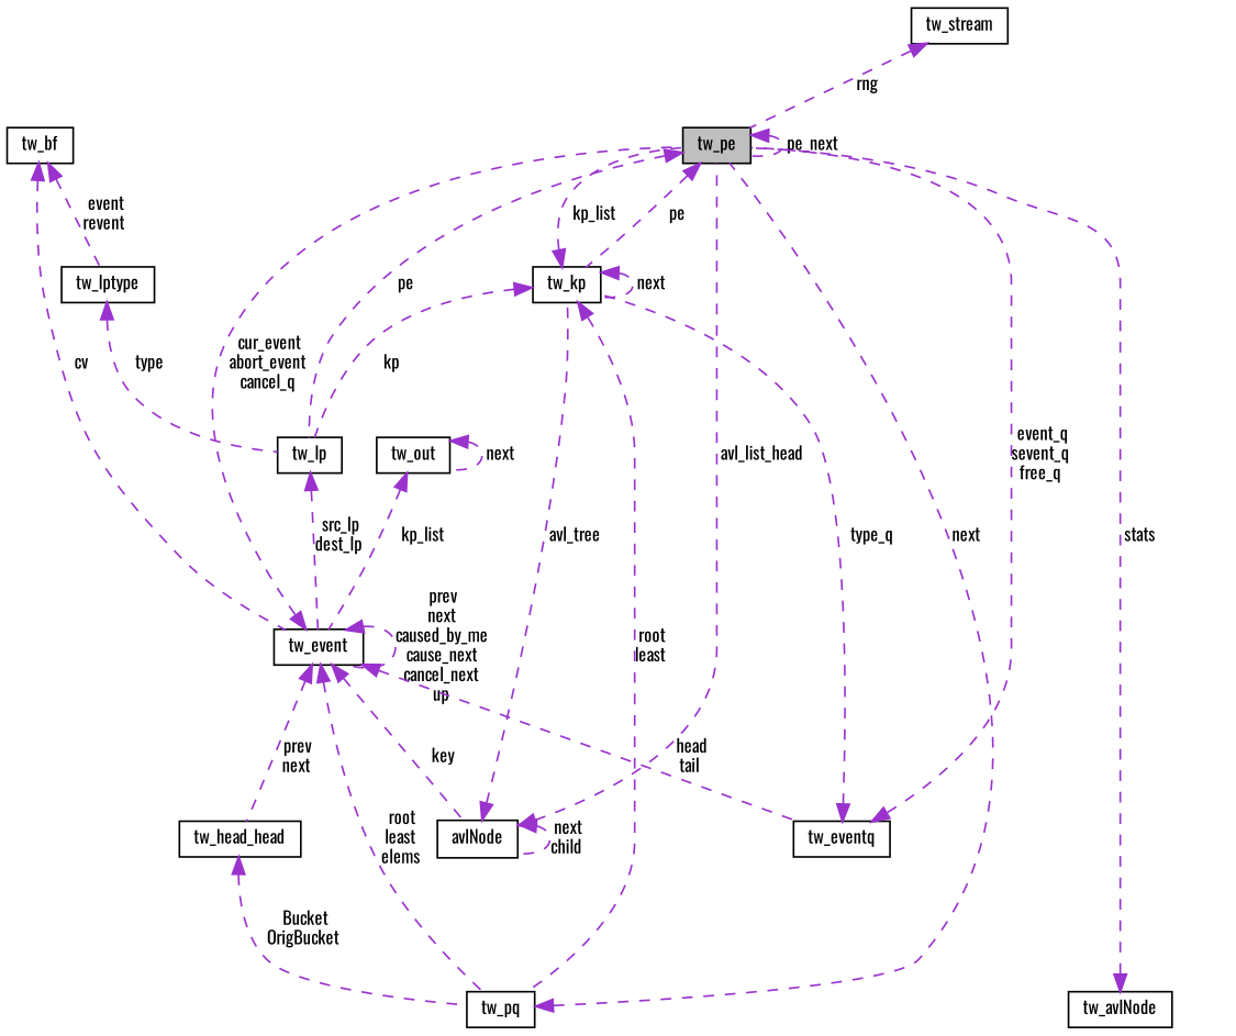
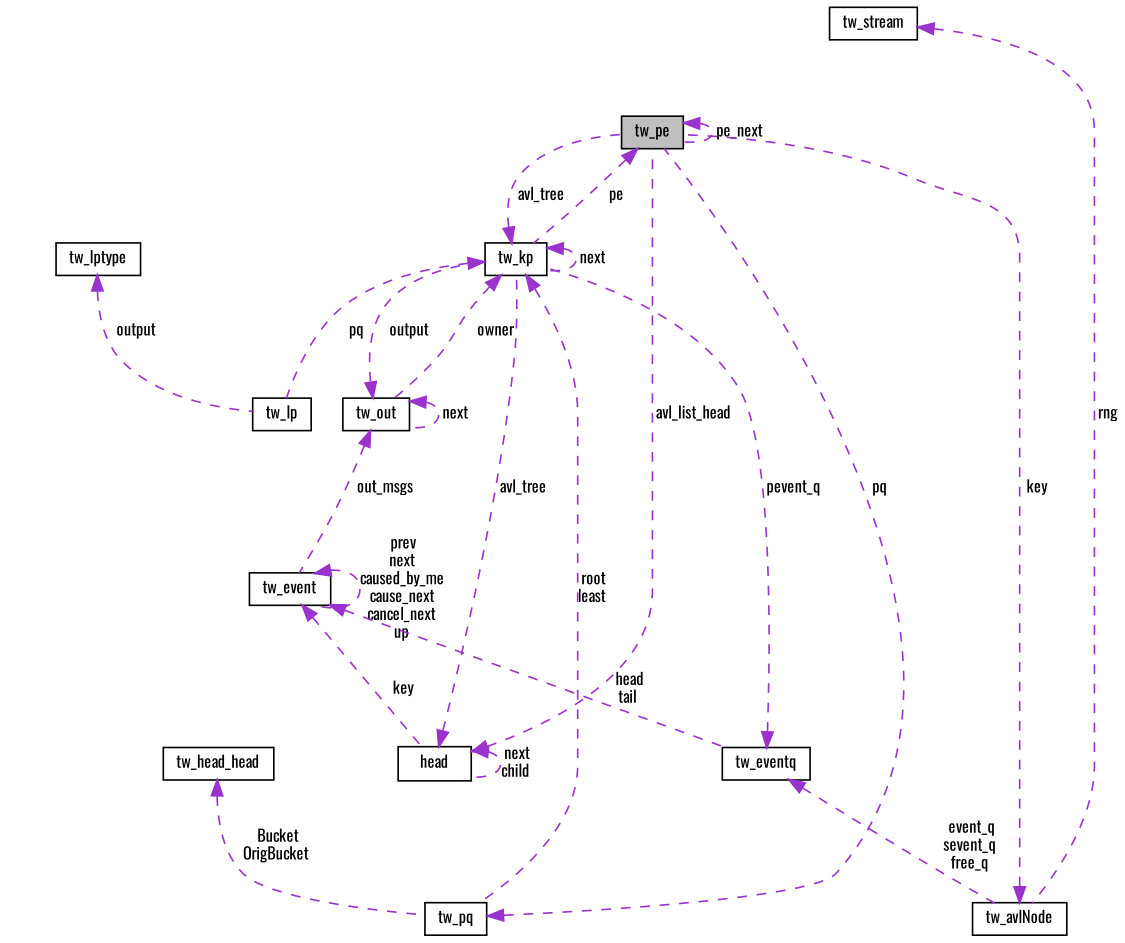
  digraph {
    fontname=Oswald
    node [color=black fillcolor=white fontname=Oswald fontsize=10 shape=record style=filled]
    edge [color=darkorchid3 dir=back fontname=Oswald fontsize=10 labelfontname=Helvetica labelfontsize=10 style=dashed]
    n1 [fillcolor=grey75 fontcolor=black height=0.2 label=tw_pe width=0.4]
    n2 [height=0.2 label=tw_kp width=0.4]
    n3 [height=0.2 label=tw_lp width=0.4]
    n4 [height=0.2 label=tw_pq width=0.4]
    n5 [height=0.2 label=tw_out width=0.4]
    n6 [height=0.2 label=tw_event width=0.4]
    n7 [height=0.2 label=tw_eventq width=0.4]
-   n8 [height=0.2 label=avlNode width=0.4]
+   n8 [height=0.2 label=head width=0.4]
    n9 [height=0.2 label=tw_head_head width=0.4]
    n10 [height=0.2 label=tw_lptype width=0.4]
-   n11 [height=0.2 label=tw_bf width=0.4]
    n12 [height=0.2 label=tw_avlNode width=0.4]
    n13 [height=0.2 label=tw_stream width=0.4]
    n1 -> n1 [label=" pe_next"]
    n1 -> n2 [label=" pe"]
-   n1 -> n3 [label=" pe"]
-   n2 -> n1 [label=" kp_list"]
+   n2 -> n1 [label=" avl_tree"]
    n2 -> n2 [label=" next"]
-   n2 -> n3 [label=" kp"]
+   n2 -> n3 [label=" pq"]
    n2 -> n4 [label=" root\nleast"]
-   n3 -> n6 [label=" src_lp\ndest_lp"]
-   n4 -> n1 [label=" next"]
+   n2 -> n5 [label=" owner"]
+   n4 -> n1 [label=" pq"]
+   n5 -> n2 [label=" output"]
    n5 -> n5 [label=" next"]
-   n5 -> n6 [label=" kp_list"]
-   n6 -> n1 [label=" cur_event\nabort_event\ncancel_q"]
-   n6 -> n4 [label=" root\nleast\nelems"]
+   n5 -> n6 [label=" out_msgs"]
    n6 -> n6 [label=" prev\nnext\ncaused_by_me\ncause_next\ncancel_next\nup"]
    n6 -> n7 [label=" head\ntail"]
    n6 -> n8 [label=" key"]
-   n6 -> n9 [label=" prev\nnext"]
-   n7 -> n1 [label=" event_q\nsevent_q\nfree_q"]
-   n7 -> n2 [label=" type_q"]
+   n7 -> n12 [label=" event_q\nsevent_q\nfree_q"]
+   n7 -> n2 [label=" pevent_q"]
    n8 -> n1 [label=" avl_list_head"]
    n8 -> n2 [label=" avl_tree"]
    n8 -> n8 [label=" next\nchild"]
    n9 -> n4 [label=" Bucket\nOrigBucket"]
-   n10 -> n3 [label=" type"]
-   n11 -> n6 [label=" cv"]
-   n11 -> n10 [label=" event\nrevent"]
-   n12 -> n1 [label=" stats"]
-   n13 -> n1 [label=" rng"]
+   n10 -> n3 [label=" output"]
+   n12 -> n1 [label=" key"]
+   n13 -> n12 [label=" rng"]
  }
